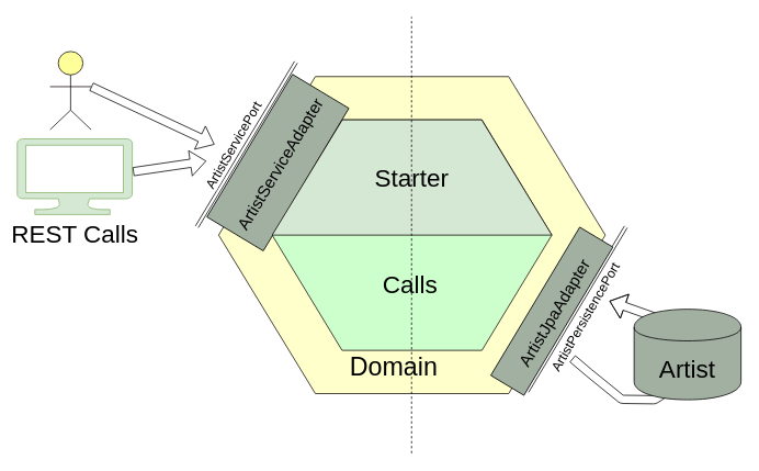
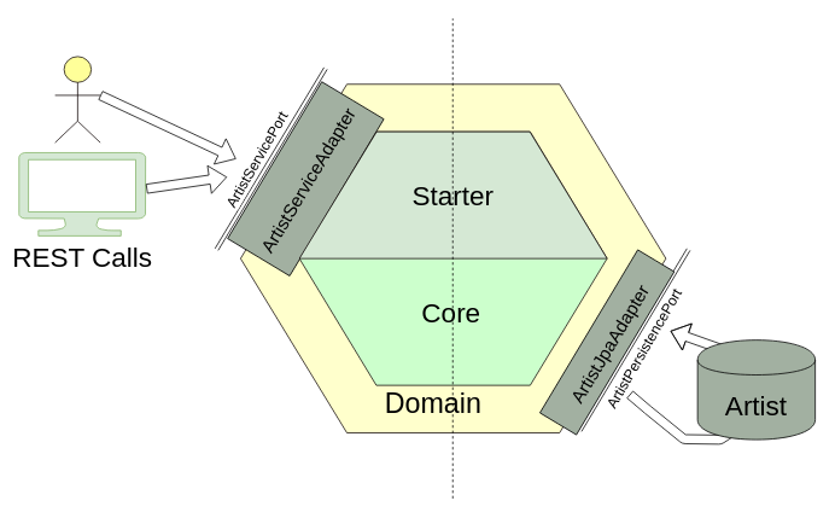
  <mxCell id="0" />
  <mxCell id="1" parent="0" />
  <mxCell id="2" value="" style="shape=hexagon;perimeter=hexagonPerimeter2;whiteSpace=wrap;html=1;fillColor=#FFFFCC;strokeColor=#120808;" parent="1" vertex="1"><mxGeometry x="265" y="92.5" width="470" height="385" as="geometry" /></mxCell>
  <mxCell id="3" value="" style="shape=hexagon;perimeter=hexagonPerimeter2;whiteSpace=wrap;html=1;fillColor=#CCFFCC;strokeColor=#120808;gradientColor=none;" parent="1" vertex="1"><mxGeometry x="330" y="145" width="340" height="280" as="geometry" /></mxCell>
- <mxCell id="4" value="Calls" style="rounded=0;whiteSpace=wrap;html=1;fontSize=30;fillColor=none;strokeColor=none;" parent="1" vertex="1"><mxGeometry x="438" y="315" width="120" height="60" as="geometry" /></mxCell>
+ <mxCell id="4" value="Core" style="rounded=0;whiteSpace=wrap;html=1;fontSize=30;fillColor=none;strokeColor=none;" parent="1" vertex="1"><mxGeometry x="438" y="315" width="120" height="60" as="geometry" /></mxCell>
  <mxCell id="5" value="REST Calls" style="verticalLabelPosition=bottom;html=1;verticalAlign=top;align=center;strokeColor=#82b366;fillColor=#d5e8d4;shape=mxgraph.azure.computer;pointerEvents=1;fontSize=30;" parent="1" vertex="1"><mxGeometry x="20" y="168" width="140" height="92" as="geometry" /></mxCell>
  <mxCell id="6" value="" style="shape=link;html=1;fontSize=30;" parent="1" edge="1"><mxGeometry width="50" height="50" relative="1" as="geometry"><mxPoint x="640" y="475" as="sourcePoint" /><mxPoint x="760" y="275" as="targetPoint" /></mxGeometry></mxCell>
  <mxCell id="7" value="ArtistPersistencePort" style="text;html=1;align=center;verticalAlign=middle;resizable=0;points=[];;labelBackgroundColor=#ffffff;fontSize=16;rotation=-60;" parent="6" vertex="1" connectable="0"><mxGeometry x="0.701" y="2" relative="1" as="geometry"><mxPoint x="-30" y="81" as="offset" /></mxGeometry></mxCell>
  <mxCell id="8" value="&lt;font&gt;&lt;font style=&quot;font-size: 20px&quot;&gt;ArtistJpaAdapter&lt;/font&gt;&lt;br&gt;&lt;/font&gt;" style="shape=step;perimeter=stepPerimeter;whiteSpace=wrap;html=1;fixedSize=1;strokeColor=#000000;fillColor=#A2B0A1;fontSize=30;rotation=301;size=0;flipV=1;flipH=0;spacing=1;" parent="1" vertex="1"><mxGeometry x="565" y="354" width="210" height="47" as="geometry" /></mxCell>
  <mxCell id="9" value="" style="shape=link;html=1;fontSize=20;" parent="1" edge="1"><mxGeometry width="50" height="50" relative="1" as="geometry"><mxPoint x="238.5" y="275" as="sourcePoint" /><mxPoint x="359" y="75" as="targetPoint" /></mxGeometry></mxCell>
  <mxCell id="10" value="&lt;font&gt;&lt;font style=&quot;font-size: 20px&quot;&gt;ArtistServiceAdapter&lt;/font&gt;&lt;br&gt;&lt;/font&gt;" style="shape=step;perimeter=stepPerimeter;whiteSpace=wrap;html=1;fixedSize=1;strokeColor=#000000;fillColor=#A2B0A1;fontSize=30;rotation=301;size=0;flipV=1;flipH=0;" parent="1" vertex="1"><mxGeometry x="236" y="157" width="202" height="80" as="geometry" /></mxCell>
  <mxCell id="11" value="ArtistServicePort" style="text;html=1;align=center;verticalAlign=middle;resizable=0;points=[];;labelBackgroundColor=#ffffff;fontSize=16;rotation=-60;" parent="1" vertex="1" connectable="0"><mxGeometry x="290.239" y="235.051" as="geometry"><mxPoint x="47" y="-36" as="offset" /></mxGeometry></mxCell>
  <mxCell id="12" value="" style="shape=flexArrow;endArrow=classic;html=1;fontSize=16;exitX=1;exitY=0.45;exitDx=0;exitDy=0;exitPerimeter=0;" parent="1" source="15" edge="1"><mxGeometry width="50" height="50" relative="1" as="geometry"><mxPoint x="210" y="145" as="sourcePoint" /><mxPoint x="260" y="175" as="targetPoint" /></mxGeometry></mxCell>
  <mxCell id="13" value="" style="shape=flexArrow;endArrow=classic;html=1;fontSize=16;" parent="1" edge="1"><mxGeometry width="50" height="50" relative="1" as="geometry"><mxPoint x="695" y="435" as="sourcePoint" /><mxPoint x="740" y="365" as="targetPoint" /><Array as="points"><mxPoint x="715" y="452" /><mxPoint x="755" y="484.5" /><mxPoint x="795" y="485" /><mxPoint x="815" y="472" /><mxPoint x="825" y="452" /><mxPoint x="815" y="424.5" /><mxPoint x="795" y="384.5" /></Array></mxGeometry></mxCell>
  <mxCell id="14" value="Artist" style="shape=cylinder;whiteSpace=wrap;html=1;boundedLbl=1;backgroundOutline=1;strokeColor=#000000;fillColor=#A2B0A1;fontSize=30;" parent="1" vertex="1"><mxGeometry x="770" y="375" width="130" height="110" as="geometry" /></mxCell>
  <mxCell id="15" value="" style="html=1;outlineConnect=0;whiteSpace=wrap;fillColor=#ffff99;verticalLabelPosition=bottom;verticalAlign=top;align=center;shape=mxgraph.archimate3.actor;strokeColor=#120808;fontSize=16;" parent="1" vertex="1"><mxGeometry x="60" y="62" width="50" height="95" as="geometry" /></mxCell>
  <mxCell id="16" value="" style="shape=flexArrow;endArrow=classic;html=1;fontSize=16;exitX=1.007;exitY=0.435;exitDx=0;exitDy=0;exitPerimeter=0;" parent="1" source="5" edge="1"><mxGeometry width="50" height="50" relative="1" as="geometry"><mxPoint x="110" y="320.75" as="sourcePoint" /><mxPoint x="250" y="195" as="targetPoint" /></mxGeometry></mxCell>
  <mxCell id="17" value="&lt;font style=&quot;font-size: 30px&quot;&gt;Starter&lt;/font&gt;" style="shape=trapezoid;perimeter=trapezoidPerimeter;whiteSpace=wrap;html=1;strokeColor=#120808;fillColor=#d5e8d4;fontSize=16;size=0.251;" parent="1" vertex="1"><mxGeometry x="330" y="145" width="340" height="140" as="geometry" /></mxCell>
  <mxCell id="18" value="" style="endArrow=none;dashed=1;html=1;" parent="1" edge="1"><mxGeometry width="50" height="50" relative="1" as="geometry"><mxPoint x="499.5" y="550" as="sourcePoint" /><mxPoint x="499.5" y="20" as="targetPoint" /></mxGeometry></mxCell>
  <mxCell id="19" value="Domain" style="text;html=1;strokeColor=none;fillColor=none;align=center;verticalAlign=middle;whiteSpace=wrap;rounded=0;fontSize=31;" parent="1" vertex="1"><mxGeometry x="458" y="435" width="40" height="20" as="geometry" /></mxCell>
